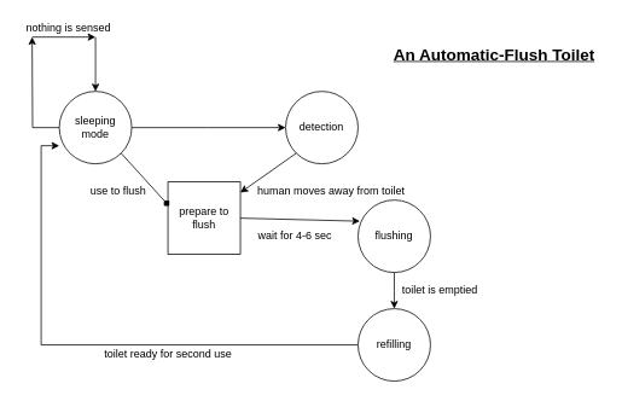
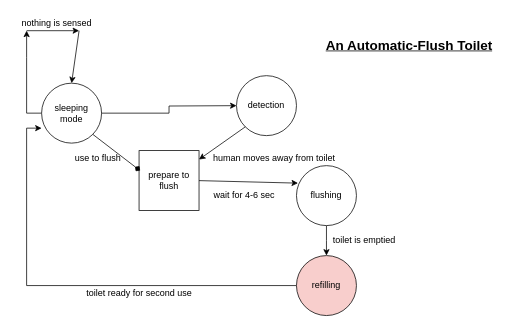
  <mxCell id="0" />
  <mxCell id="1" parent="0" />
  <mxCell id="2" value="&lt;font style=&quot;font-size: 18px&quot;&gt;&lt;b&gt;&lt;u&gt;An Automatic-Flush Toilet&lt;/u&gt;&lt;/b&gt;&lt;/font&gt;" style="text;html=1;align=center;verticalAlign=middle;resizable=0;points=[];autosize=1;strokeColor=none;fillColor=none;" vertex="1" parent="1"><mxGeometry x="425" y="50" width="240" height="20" as="geometry" /></mxCell>
  <mxCell id="3" style="edgeStyle=orthogonalEdgeStyle;rounded=0;orthogonalLoop=1;jettySize=auto;html=1;fontSize=12;" edge="1" parent="1" source="5"><mxGeometry relative="1" as="geometry"><mxPoint x="35" y="40" as="targetPoint" /></mxGeometry></mxCell>
  <mxCell id="4" style="edgeStyle=orthogonalEdgeStyle;rounded=0;orthogonalLoop=1;jettySize=auto;html=1;exitX=1;exitY=0.5;exitDx=0;exitDy=0;fontSize=12;" edge="1" parent="1" source="5"><mxGeometry relative="1" as="geometry"><mxPoint x="315" y="140" as="targetPoint" /></mxGeometry></mxCell>
- <mxCell id="5" value="sleeping mode" style="ellipse;whiteSpace=wrap;html=1;aspect=fixed;fontSize=12;" vertex="1" parent="1"><mxGeometry x="65" y="100" width="80" height="80" as="geometry" /></mxCell>
+ <mxCell id="5" value="sleeping mode" style="ellipse;whiteSpace=wrap;html=1;aspect=fixed;fontSize=12;" vertex="1" parent="1"><mxGeometry x="55" y="110" width="80" height="80" as="geometry" /></mxCell>
  <mxCell id="6" value="" style="endArrow=classic;html=1;rounded=0;fontSize=12;" edge="1" parent="1"><mxGeometry width="50" height="50" relative="1" as="geometry"><mxPoint x="35" y="40" as="sourcePoint" /><mxPoint x="105" y="40" as="targetPoint" /></mxGeometry></mxCell>
  <mxCell id="7" value="" style="endArrow=classic;html=1;rounded=0;fontSize=12;entryX=0.5;entryY=0;entryDx=0;entryDy=0;" edge="1" parent="1" target="5"><mxGeometry width="50" height="50" relative="1" as="geometry"><mxPoint x="105" y="40" as="sourcePoint" /><mxPoint x="415" y="120" as="targetPoint" /></mxGeometry></mxCell>
  <mxCell id="8" value="nothing is sensed" style="text;html=1;align=center;verticalAlign=middle;resizable=0;points=[];autosize=1;strokeColor=none;fillColor=none;fontSize=12;" vertex="1" parent="1"><mxGeometry x="20" y="20" width="110" height="20" as="geometry" /></mxCell>
  <mxCell id="9" value="detection" style="ellipse;whiteSpace=wrap;html=1;aspect=fixed;fontSize=12;" vertex="1" parent="1"><mxGeometry x="315" y="100" width="80" height="80" as="geometry" /></mxCell>
  <mxCell id="10" value="prepare to flush" style="whiteSpace=wrap;html=1;aspect=fixed;fontSize=12;rounded=0;" vertex="1" parent="1"><mxGeometry x="185" y="200" width="80" height="80" as="geometry" /></mxCell>
  <mxCell id="11" value="" style="endArrow=diamond;html=1;rounded=0;fontSize=12;exitX=1;exitY=1;exitDx=0;exitDy=0;entryX=0.017;entryY=0.333;entryDx=0;entryDy=0;entryPerimeter=0;" edge="1" parent="1" source="5" target="10"><mxGeometry width="50" height="50" relative="1" as="geometry"><mxPoint x="365" y="160" as="sourcePoint" /><mxPoint x="415" y="110" as="targetPoint" /></mxGeometry></mxCell>
  <mxCell id="12" value="use to flush" style="text;html=1;align=center;verticalAlign=middle;resizable=0;points=[];autosize=1;strokeColor=none;fillColor=none;fontSize=12;" vertex="1" parent="1"><mxGeometry x="85" y="200" width="90" height="20" as="geometry" /></mxCell>
  <mxCell id="13" value="" style="endArrow=classic;html=1;rounded=0;fontSize=12;exitX=0;exitY=1;exitDx=0;exitDy=0;" edge="1" parent="1" source="9" target="10"><mxGeometry width="50" height="50" relative="1" as="geometry"><mxPoint x="365" y="160" as="sourcePoint" /><mxPoint x="415" y="110" as="targetPoint" /></mxGeometry></mxCell>
  <mxCell id="14" value="human moves away from toilet" style="text;html=1;align=center;verticalAlign=middle;resizable=0;points=[];autosize=1;strokeColor=none;fillColor=none;fontSize=12;rotation=0;" vertex="1" parent="1"><mxGeometry x="275" y="200" width="180" height="20" as="geometry" /></mxCell>
  <mxCell id="15" value="" style="endArrow=classic;html=1;rounded=0;fontSize=12;exitX=1;exitY=0.5;exitDx=0;exitDy=0;entryX=0.025;entryY=0.292;entryDx=0;entryDy=0;entryPerimeter=0;" edge="1" parent="1" source="10" target="18"><mxGeometry width="50" height="50" relative="1" as="geometry"><mxPoint x="365" y="160" as="sourcePoint" /><mxPoint x="395" y="250" as="targetPoint" /></mxGeometry></mxCell>
  <mxCell id="16" value="wait for 4-6 sec" style="text;html=1;align=center;verticalAlign=middle;resizable=0;points=[];autosize=1;strokeColor=none;fillColor=none;fontSize=12;" vertex="1" parent="1"><mxGeometry x="275" y="250" width="100" height="20" as="geometry" /></mxCell>
  <mxCell id="17" style="edgeStyle=orthogonalEdgeStyle;rounded=0;orthogonalLoop=1;jettySize=auto;html=1;fontSize=12;" edge="1" parent="1" source="18"><mxGeometry relative="1" as="geometry"><mxPoint x="435" y="340" as="targetPoint" /></mxGeometry></mxCell>
  <mxCell id="18" value="flushing" style="ellipse;whiteSpace=wrap;html=1;aspect=fixed;fontSize=12;" vertex="1" parent="1"><mxGeometry x="395" y="220" width="80" height="80" as="geometry" /></mxCell>
  <mxCell id="19" value="toilet is emptied" style="text;html=1;align=center;verticalAlign=middle;resizable=0;points=[];autosize=1;strokeColor=none;fillColor=none;fontSize=12;" vertex="1" parent="1"><mxGeometry x="435" y="310" width="100" height="20" as="geometry" /></mxCell>
  <mxCell id="20" style="edgeStyle=orthogonalEdgeStyle;rounded=0;orthogonalLoop=1;jettySize=auto;html=1;entryX=0;entryY=0.75;entryDx=0;entryDy=0;entryPerimeter=0;fontSize=12;" edge="1" parent="1" source="21" target="5"><mxGeometry relative="1" as="geometry" /></mxCell>
- <mxCell id="21" value="refilling" style="ellipse;whiteSpace=wrap;html=1;aspect=fixed;fontSize=12;" vertex="1" parent="1"><mxGeometry x="395" y="340" width="80" height="80" as="geometry" /></mxCell>
+ <mxCell id="21" value="refilling" style="ellipse;whiteSpace=wrap;html=1;aspect=fixed;fontSize=12;fillColor=#f8cecc;" vertex="1" parent="1"><mxGeometry x="395" y="340" width="80" height="80" as="geometry" /></mxCell>
  <mxCell id="22" value="toilet ready for second use" style="text;html=1;align=center;verticalAlign=middle;resizable=0;points=[];autosize=1;strokeColor=none;fillColor=none;fontSize=12;" vertex="1" parent="1"><mxGeometry x="105" y="380" width="160" height="20" as="geometry" /></mxCell>
